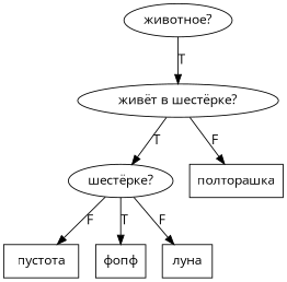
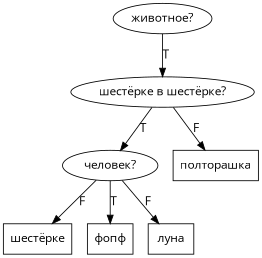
  digraph {
    fontname="Open Sans"
    node [fontname="Open Sans" shape=box]
    edge [fontname="Open Sans"]
    n1 [label="животное?" shape=""]
-   n2 [label="живёт в шестёрке?" shape=""]
-   n3 [label="шестёрке?" shape=""]
+   n2 [label="шестёрке в шестёрке?" shape=""]
+   n3 [label="человек?" shape=""]
    n4 [label="полторашка"]
-   n5 [label="пустота"]
+   n5 [label="шестёрке"]
    n6 [label="фопф"]
    n7 [label="луна"]
    n1 -> n2 [label=T]
    n2 -> n3 [label=T]
    n2 -> n4 [label=F]
    n3 -> n5 [label=F]
    n3 -> n6 [label=T]
    n3 -> n7 [label=F]
  }
